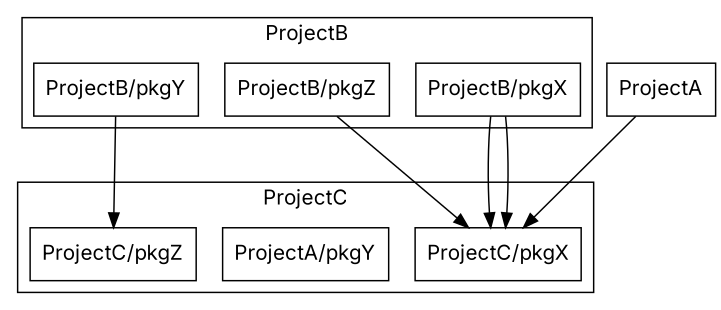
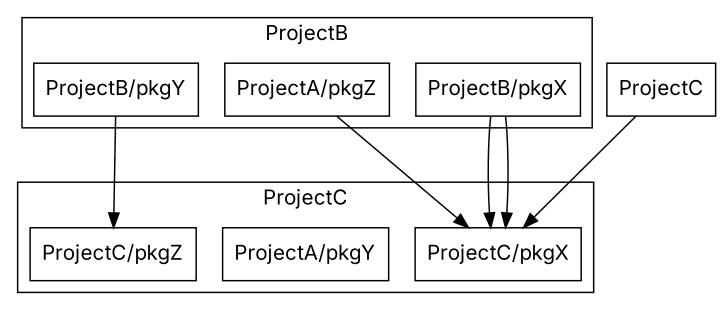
  digraph {
    compound=true
    fontname=Inter
    node [fontname=Inter shape=box]
    edge [fontname=Inter minlen=2]
    n1 [label="ProjectB/pkgX"]
    n2 [label="ProjectB/pkgY"]
-   n3 [label="ProjectB/pkgZ"]
+   n3 [label="ProjectA/pkgZ"]
    n4 [label="ProjectC/pkgX"]
    n5 [label="ProjectA/pkgY"]
    n6 [label="ProjectC/pkgZ"]
-   n7 [label=ProjectA]
+   n7 [label=ProjectC]
    subgraph cluster_1 {
      label=ProjectB
      n1
      n2
      n3
    }
    subgraph cluster_2 {
      label=ProjectC
      n4
      n5
      n6
    }
    n1 -> n4
    n1 -> n4
    n2 -> n6
    n3 -> n4
    n7 -> n4
  }
